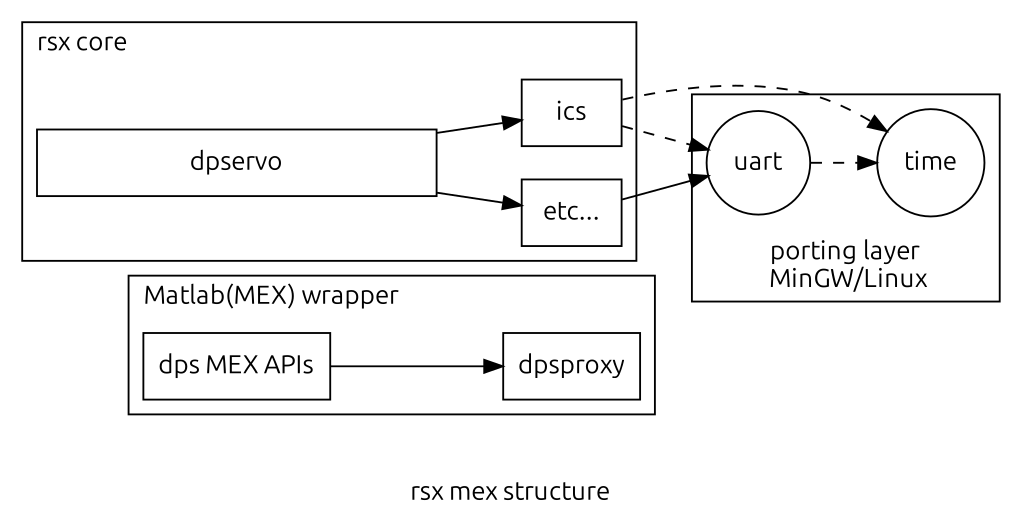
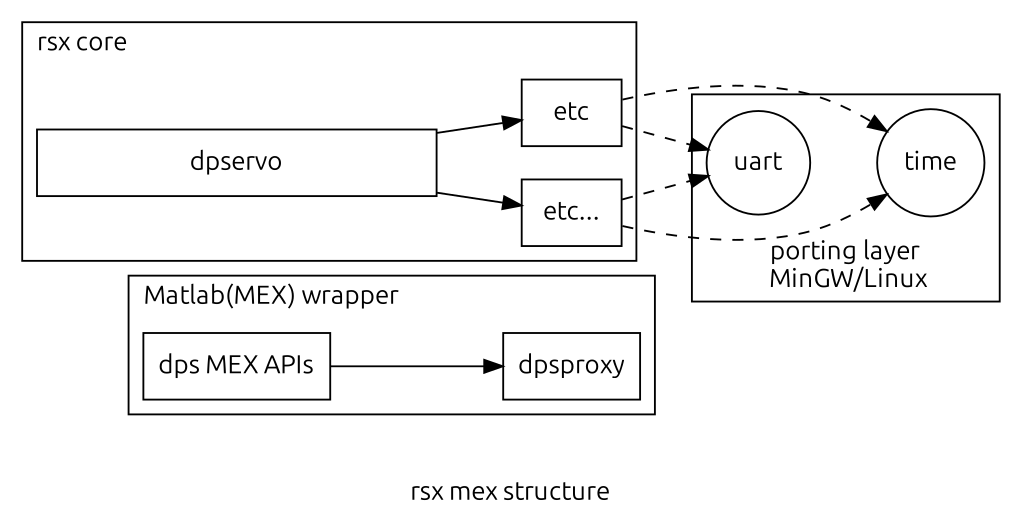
  digraph {
    fontname=Ubuntu
    label="rsx mex structure"
    rankdir=LR
    node [fontname=Ubuntu shape=box]
    edge [fontname=Ubuntu style=dashed]
    n1 [label="dps MEX APIs"]
    dpsproxy
    n3 [label=dpservo width=3.0]
-   n4 [label=ics]
+   n4 [label=etc]
    n5 [label="etc..."]
    time [shape=circle]
    uart [shape=circle]
    subgraph cluster_1 {
      label="Matlab(MEX) wrapper"
      labeljust=l
      n1
      dpsproxy
    }
    subgraph cluster_2 {
      label="rsx core"
      labeljust=l
      n3
      n4
      n5
    }
    subgraph cluster_3 {
      label="porting layer\n MinGW/Linux"
      labelloc=b
      time
      uart
    }
    n1 -> dpsproxy [style=""]
    n3 -> n4 [style=""]
    n3 -> n5 [style=""]
    n4 -> time
    n4 -> uart
-   uart -> time
-   n5 -> uart [style=solid]
+   n5 -> time
+   n5 -> uart
  }
